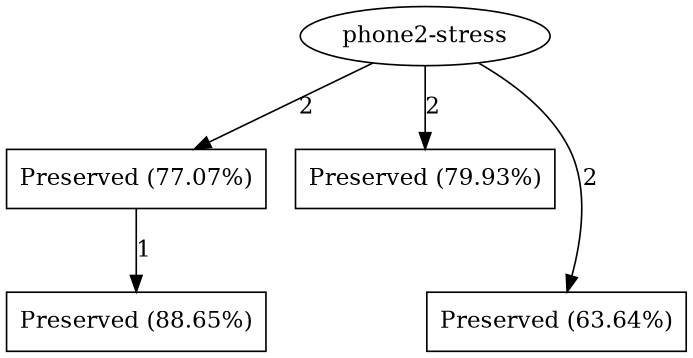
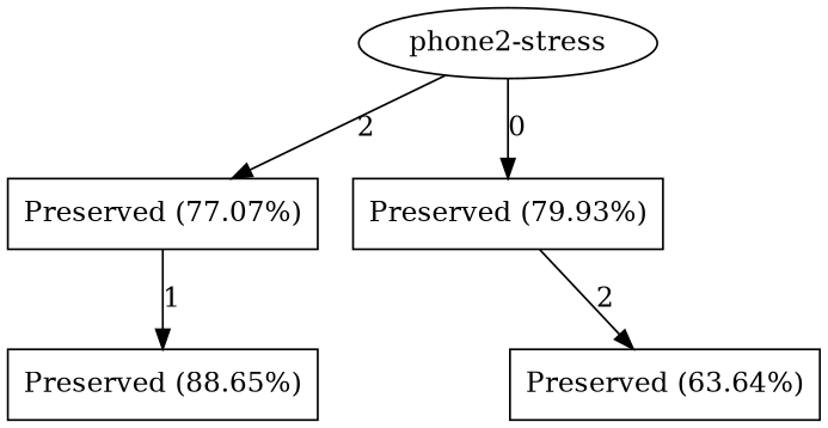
  digraph {
    node [shape=box]
    n1 [label="phone2-stress" shape=ellipse]
    n2 [label="Preserved (77.07%)"]
    n3 [label="Preserved (79.93%)"]
    n4 [label="Preserved (63.64%)"]
    n5 [label="Preserved (88.65%)"]
    n1 -> n2 [label=2]
-   n1 -> n3 [label=2]
-   n1 -> n4 [label=2]
+   n1 -> n3 [label=0]
+   n3 -> n4 [label=2]
    n2 -> n5 [label=1]
  }
